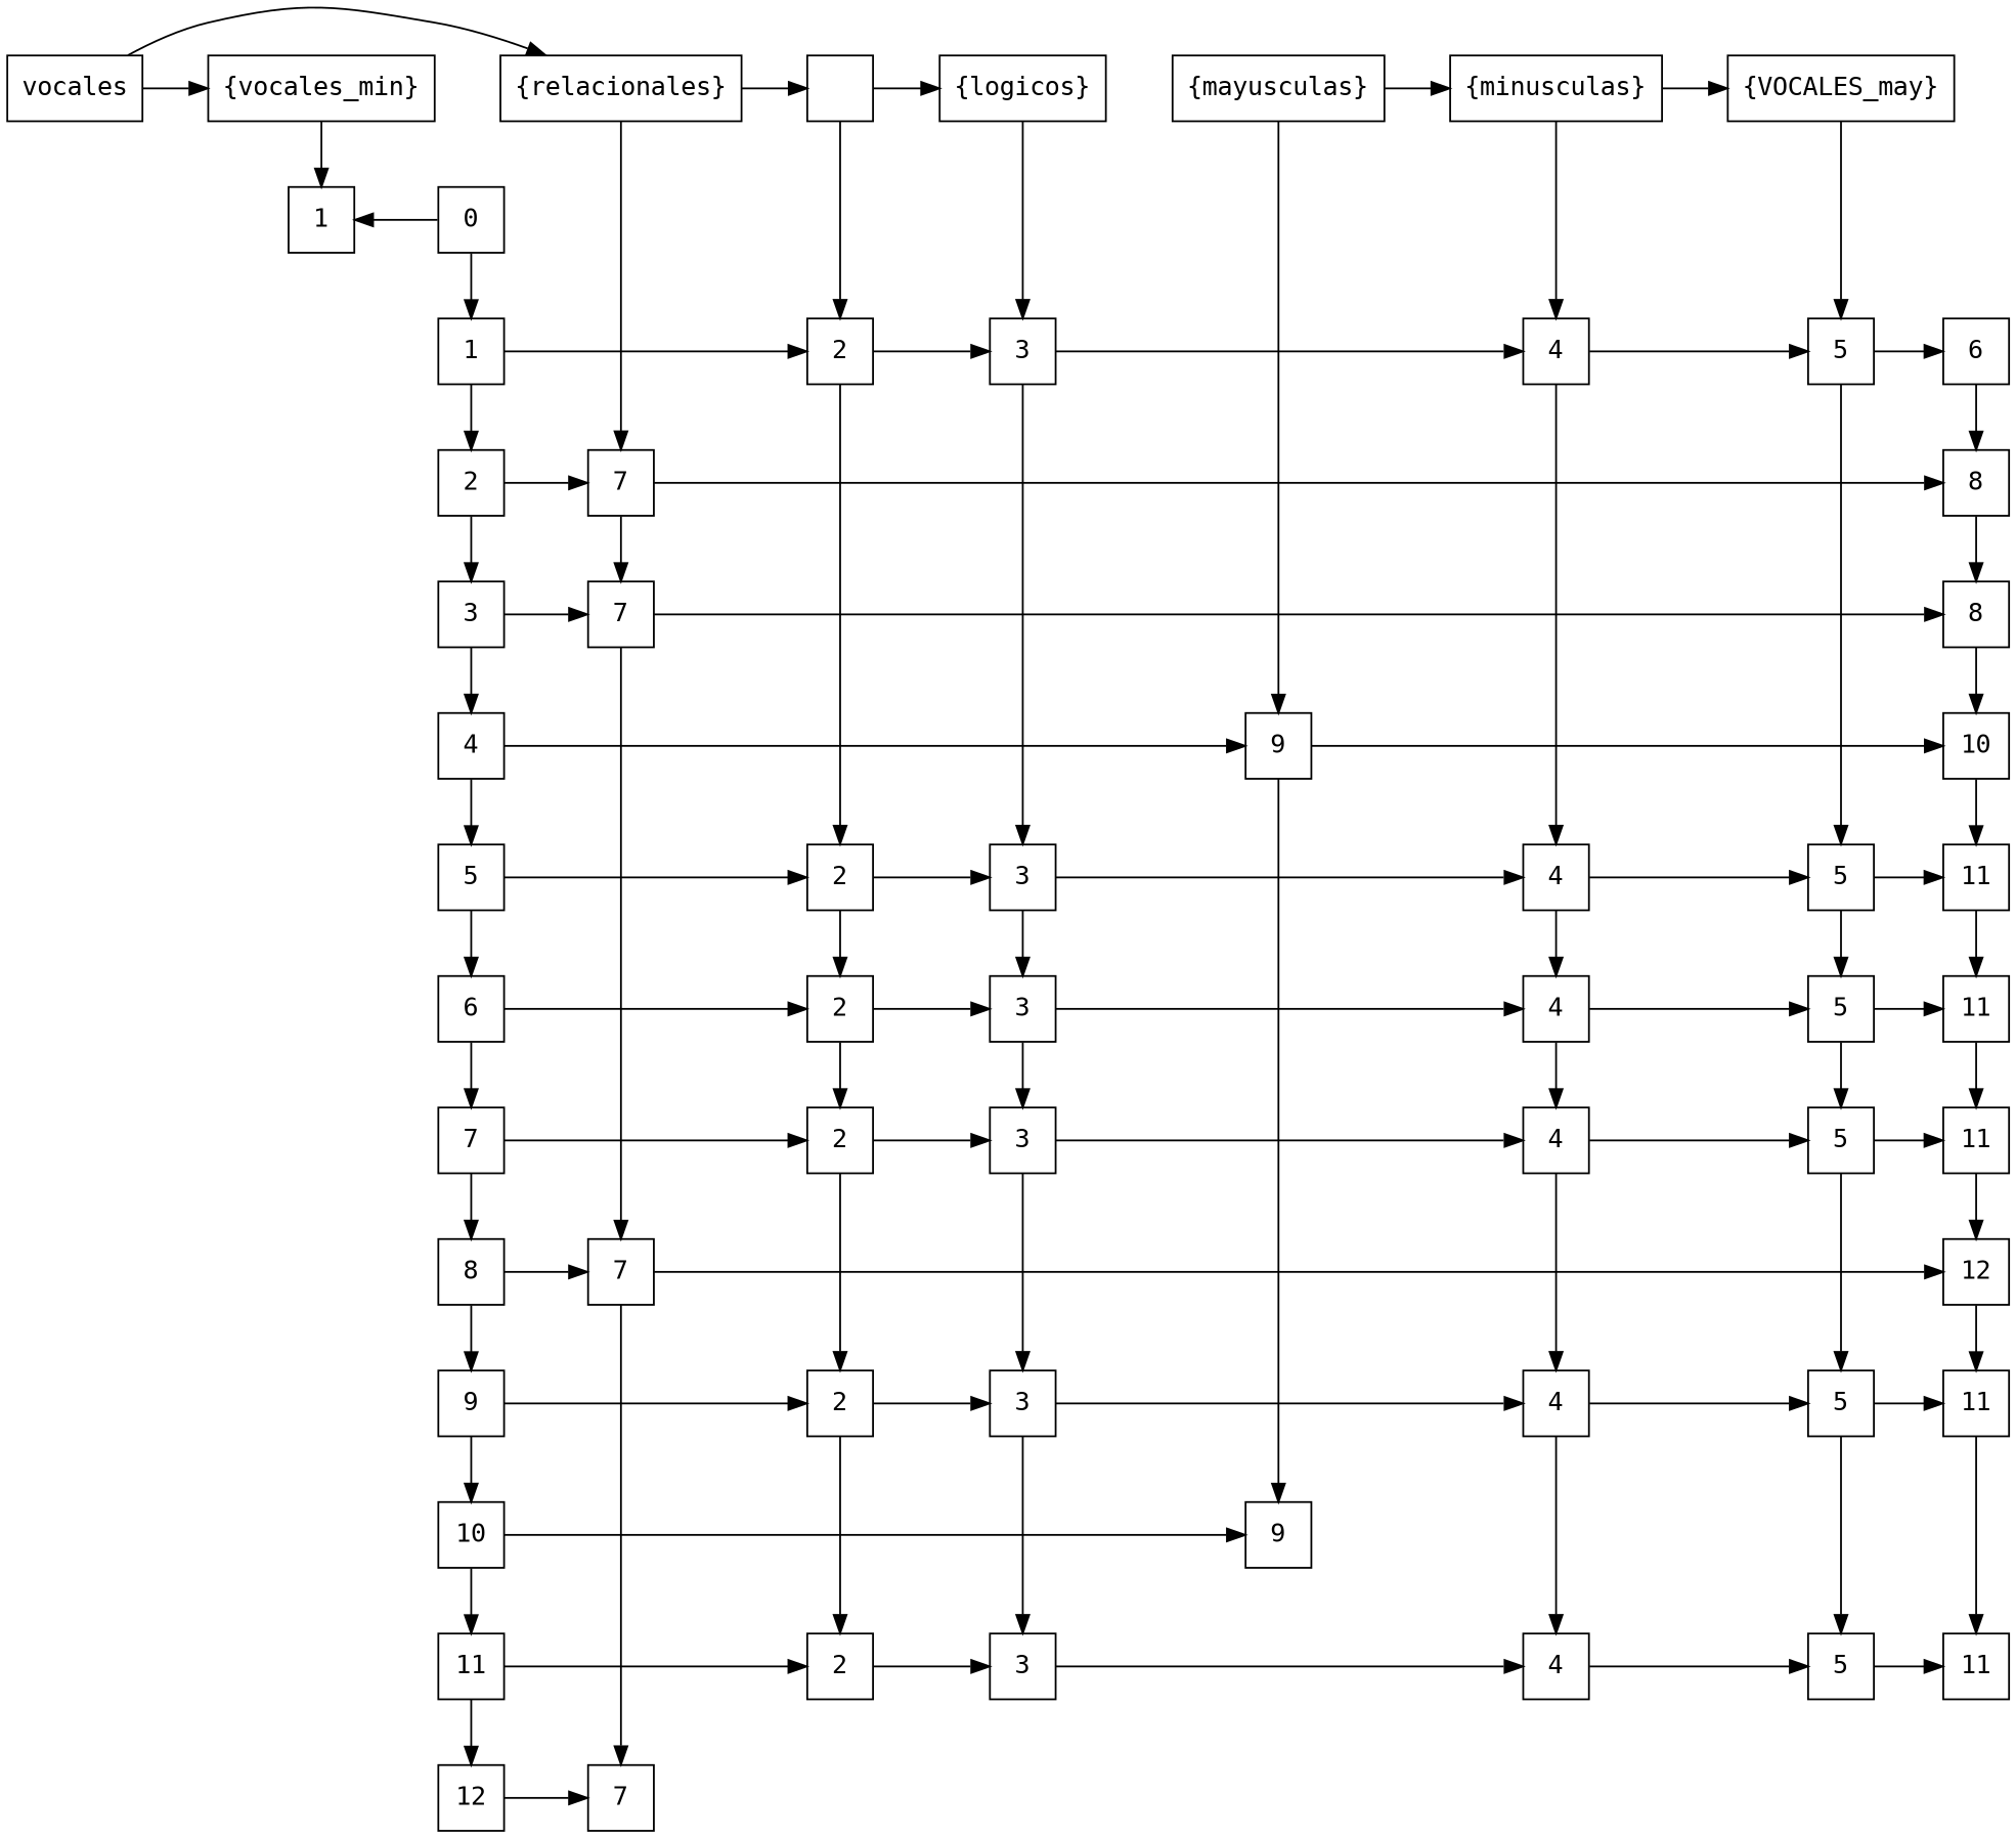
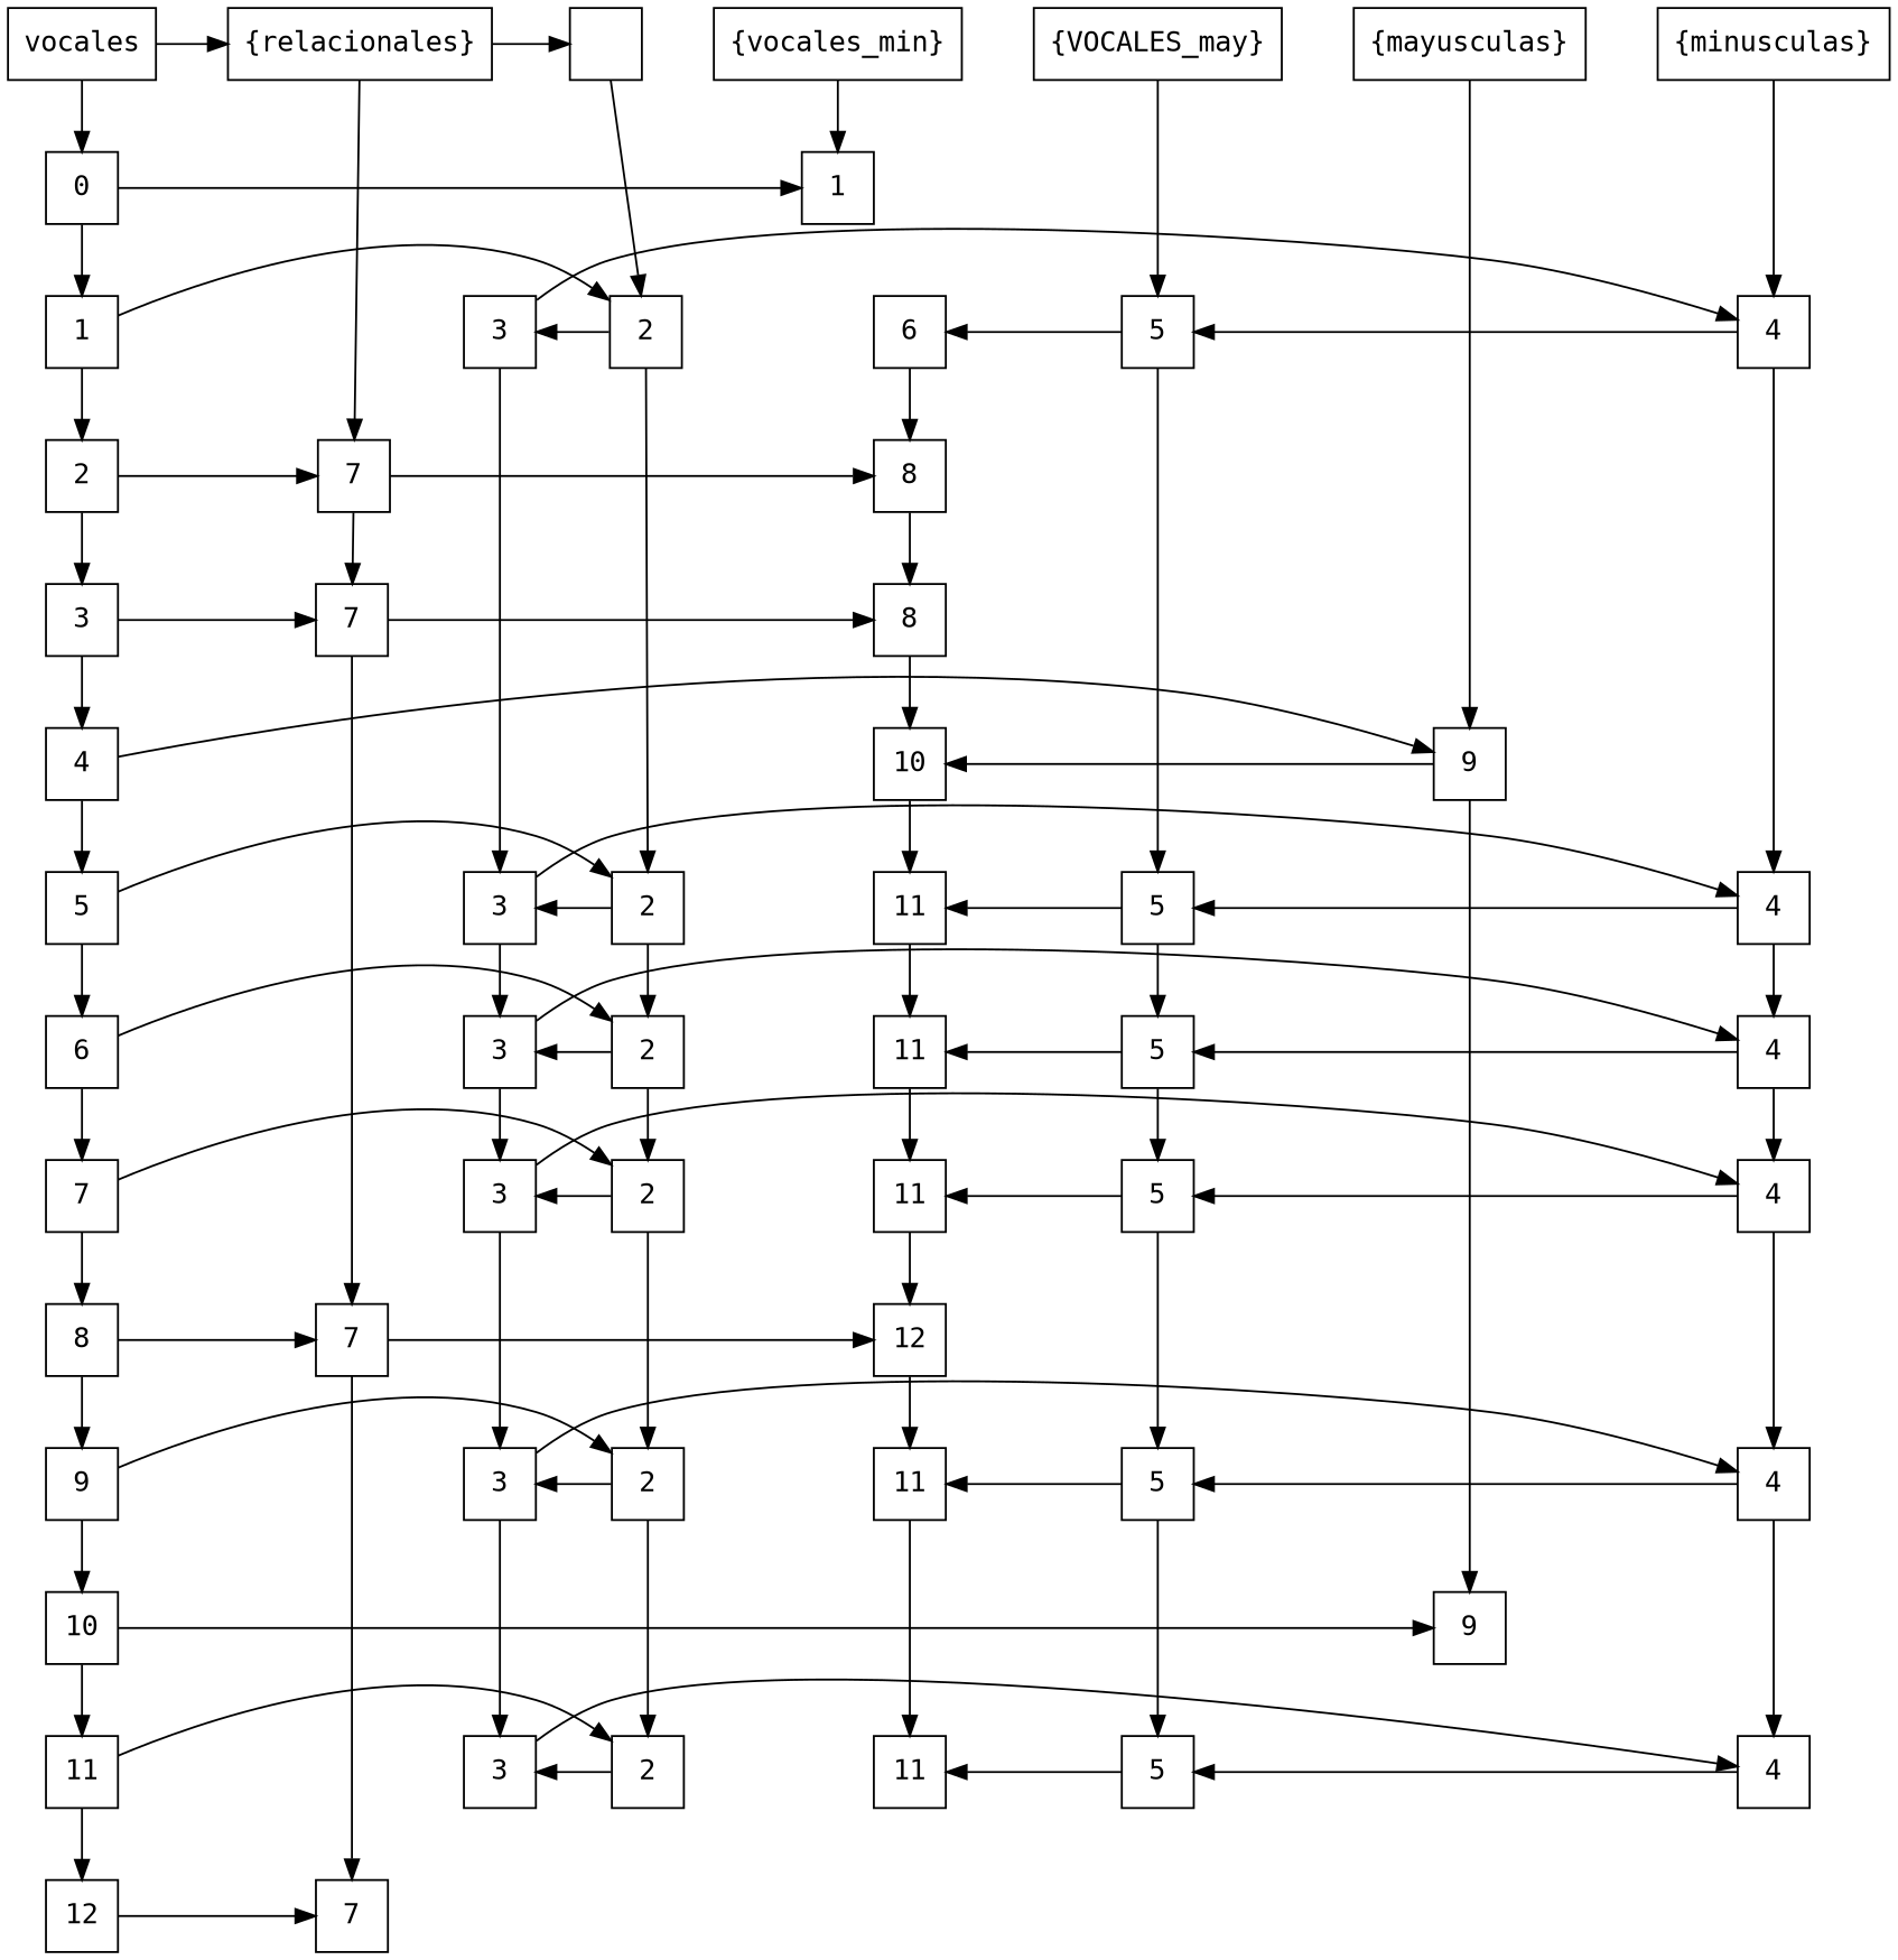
  digraph {
    fontname="DejaVu Sans Mono"
    nodesep=0.5
    rankdir=TB
    node [fontname="DejaVu Sans Mono" shape=rectangle]
    edge [fontname="DejaVu Sans Mono"]
    n1 [height=0.5 label="{relacionales}" width=0.5]
    n2 [height=0.5 label=" " width=0.5]
-   n3 [height=0.5 label="{logicos}" width=0.5]
    n4 [height=0.5 label="{mayusculas}" width=0.5]
    n5 [height=0.5 label="{minusculas}" width=0.5]
    n6 [height=0.5 label="{VOCALES_may}" width=0.5]
    n7 [height=0.5 label="{vocales_min}" width=0.5]
    n8 [height=0.5 label=vocales width=0.5]
    n9 [height=0.5 label=12 width=0.5]
    n10 [height=0.5 label=7 width=0.5]
    n11 [height=0.5 label=0 width=0.5]
    n12 [height=0.5 label=1 width=0.5]
    n13 [height=0.5 label=1 width=0.5]
    n14 [height=0.5 label=2 width=0.5]
    n15 [height=0.5 label=3 width=0.5]
    n16 [height=0.5 label=4 width=0.5]
    n17 [height=0.5 label=5 width=0.5]
    n18 [height=0.5 label=6 width=0.5]
    n19 [height=0.5 label=2 width=0.5]
    n20 [height=0.5 label=7 width=0.5]
    n21 [height=0.5 label=8 width=0.5]
    n22 [height=0.5 label=3 width=0.5]
    n23 [height=0.5 label=7 width=0.5]
    n24 [height=0.5 label=8 width=0.5]
    n25 [height=0.5 label=4 width=0.5]
    n26 [height=0.5 label=9 width=0.5]
    n27 [height=0.5 label=10 width=0.5]
    n28 [height=0.5 label=5 width=0.5]
    n29 [height=0.5 label=2 width=0.5]
    n30 [height=0.5 label=3 width=0.5]
    n31 [height=0.5 label=4 width=0.5]
    n32 [height=0.5 label=5 width=0.5]
    n33 [height=0.5 label=11 width=0.5]
    n34 [height=0.5 label=6 width=0.5]
    n35 [height=0.5 label=2 width=0.5]
    n36 [height=0.5 label=3 width=0.5]
    n37 [height=0.5 label=4 width=0.5]
    n38 [height=0.5 label=5 width=0.5]
    n39 [height=0.5 label=11 width=0.5]
    n40 [height=0.5 label=7 width=0.5]
    n41 [height=0.5 label=2 width=0.5]
    n42 [height=0.5 label=3 width=0.5]
    n43 [height=0.5 label=4 width=0.5]
    n44 [height=0.5 label=5 width=0.5]
    n45 [height=0.5 label=11 width=0.5]
    n46 [height=0.5 label=8 width=0.5]
    n47 [height=0.5 label=7 width=0.5]
    n48 [height=0.5 label=12 width=0.5]
    n49 [height=0.5 label=9 width=0.5]
    n50 [height=0.5 label=2 width=0.5]
    n51 [height=0.5 label=3 width=0.5]
    n52 [height=0.5 label=4 width=0.5]
    n53 [height=0.5 label=5 width=0.5]
    n54 [height=0.5 label=11 width=0.5]
    n55 [height=0.5 label=10 width=0.5]
    n56 [height=0.5 label=9 width=0.5]
    n57 [height=0.5 label=11 width=0.5]
    n58 [height=0.5 label=2 width=0.5]
    n59 [height=0.5 label=3 width=0.5]
    n60 [height=0.5 label=4 width=0.5]
    n61 [height=0.5 label=5 width=0.5]
    n62 [height=0.5 label=11 width=0.5]
    subgraph sub_1 {
      rank=same
      n1
      n2
-     n3
      n4
      n5
      n6
      n7
      n8
    }
    subgraph sub_2 {
      rank=same
      n9
      n10
    }
    subgraph sub_3 {
      rank=same
      n11
      n12
    }
    subgraph sub_4 {
      rank=same
      n13
      n14
      n15
      n16
      n17
      n18
    }
    subgraph sub_5 {
      rank=same
      n19
      n20
      n21
    }
    subgraph sub_6 {
      rank=same
      n22
      n23
      n24
    }
    subgraph sub_7 {
      rank=same
      n25
      n26
      n27
    }
    subgraph sub_8 {
      rank=same
      n28
      n29
      n30
      n31
      n32
      n33
    }
    subgraph sub_9 {
      rank=same
      n34
      n35
      n36
      n37
      n38
      n39
    }
    subgraph sub_10 {
      rank=same
      n40
      n41
      n42
      n43
      n44
      n45
    }
    subgraph sub_11 {
      rank=same
      n46
      n47
      n48
    }
    subgraph sub_12 {
      rank=same
      n49
      n50
      n51
      n52
      n53
      n54
    }
    subgraph sub_13 {
      rank=same
      n55
      n56
    }
    subgraph sub_14 {
      rank=same
      n57
      n58
      n59
      n60
      n61
      n62
    }
    n1 -> n2
    n1 -> n20
-   n2 -> n3
    n2 -> n14
-   n3 -> n15
-   n4 -> n5
    n4 -> n26
-   n5 -> n6
    n5 -> n16
    n6 -> n17
    n7 -> n12
    n8 -> n1
-   n8 -> n7
+   n8 -> n11
    n9 -> n10 [constraint=false]
    n11 -> n12 [constraint=false]
    n11 -> n13
    n13 -> n14 [constraint=false]
    n13 -> n19
    n14 -> n15 [constraint=false]
    n14 -> n29
    n15 -> n16 [constraint=false]
    n15 -> n30
    n16 -> n17 [constraint=false]
    n16 -> n31
    n17 -> n18 [constraint=false]
    n17 -> n32
    n18 -> n21
    n19 -> n20 [constraint=false]
    n19 -> n22
    n20 -> n21 [constraint=false]
    n20 -> n23
    n21 -> n24
    n22 -> n23 [constraint=false]
    n22 -> n25
    n23 -> n24 [constraint=false]
    n23 -> n47
    n24 -> n27
    n25 -> n26 [constraint=false]
    n25 -> n28
    n26 -> n27 [constraint=false]
    n26 -> n56
    n27 -> n33
    n28 -> n29 [constraint=false]
    n28 -> n34
    n29 -> n30 [constraint=false]
    n29 -> n35
    n30 -> n31 [constraint=false]
    n30 -> n36
    n31 -> n32 [constraint=false]
    n31 -> n37
    n32 -> n33 [constraint=false]
    n32 -> n38
    n33 -> n39
    n34 -> n35 [constraint=false]
    n34 -> n40
    n35 -> n36 [constraint=false]
    n35 -> n41
    n36 -> n37 [constraint=false]
    n36 -> n42
    n37 -> n38 [constraint=false]
    n37 -> n43
    n38 -> n39 [constraint=false]
    n38 -> n44
    n39 -> n45
    n40 -> n41 [constraint=false]
    n40 -> n46
    n41 -> n42 [constraint=false]
    n41 -> n50
    n42 -> n43 [constraint=false]
    n42 -> n51
    n43 -> n44 [constraint=false]
    n43 -> n52
    n44 -> n45 [constraint=false]
    n44 -> n53
    n45 -> n48
    n46 -> n47 [constraint=false]
    n46 -> n49
    n47 -> n10
    n47 -> n48 [constraint=false]
    n48 -> n54
    n49 -> n50 [constraint=false]
    n49 -> n55
    n50 -> n51 [constraint=false]
    n50 -> n58
    n51 -> n52 [constraint=false]
    n51 -> n59
    n52 -> n53 [constraint=false]
    n52 -> n60
    n53 -> n54 [constraint=false]
    n53 -> n61
    n54 -> n62
    n55 -> n56 [constraint=false]
    n55 -> n57
    n57 -> n9
    n57 -> n58 [constraint=false]
    n58 -> n59 [constraint=false]
    n59 -> n60 [constraint=false]
    n60 -> n61 [constraint=false]
    n61 -> n62 [constraint=false]
  }
